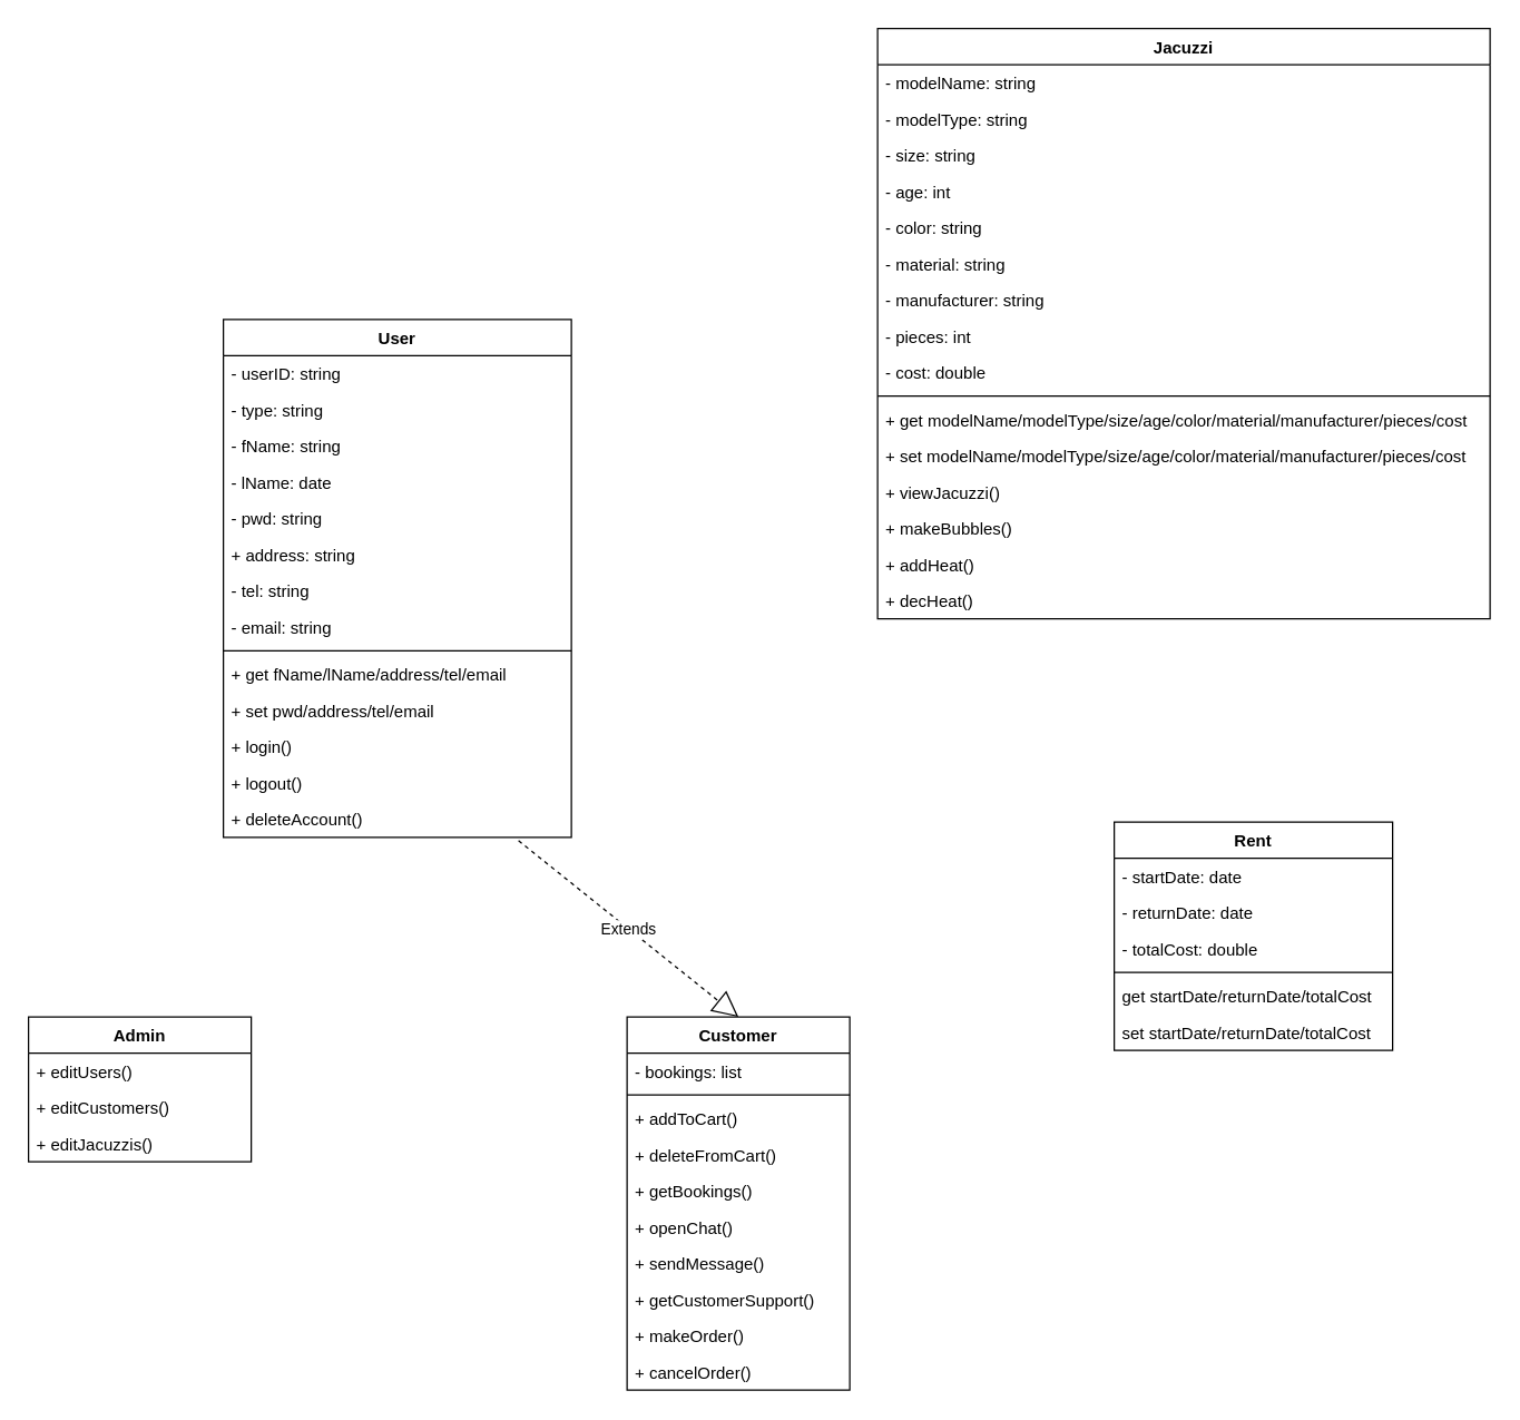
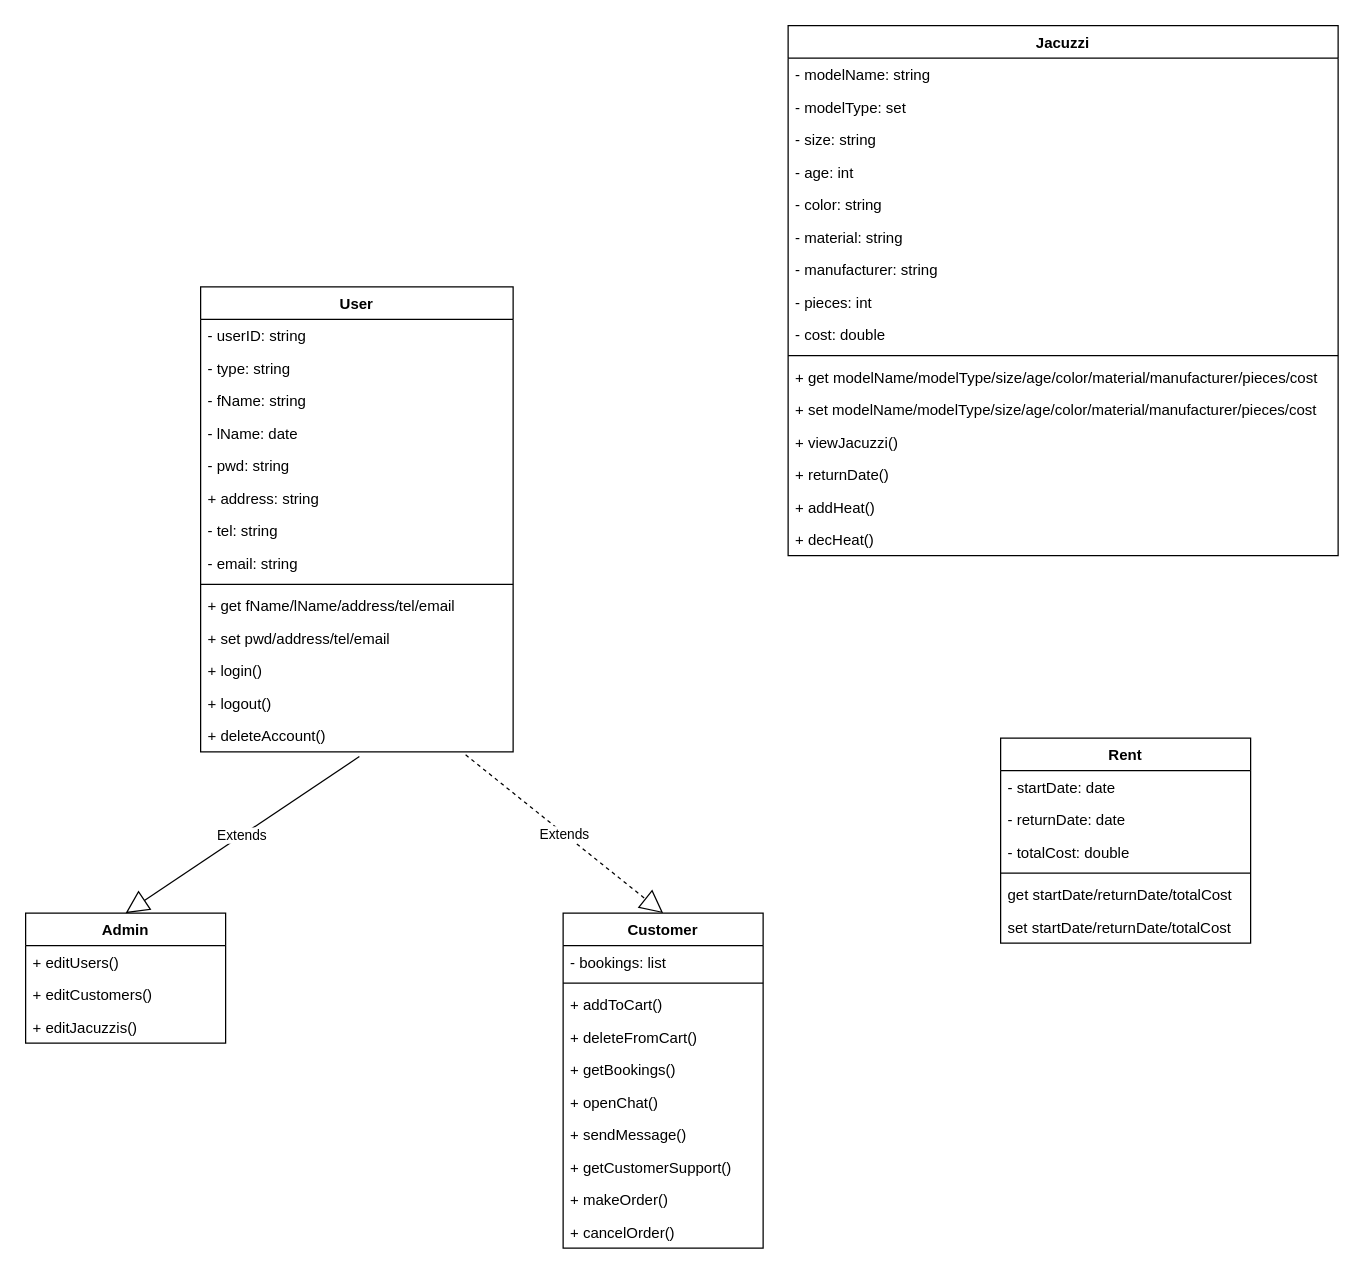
  <mxCell id="0" />
  <mxCell id="1" parent="0" />
  <mxCell id="2" value="Jacuzzi" style="swimlane;fontStyle=1;align=center;verticalAlign=top;childLayout=stackLayout;horizontal=1;startSize=26;horizontalStack=0;resizeParent=1;resizeParentMax=0;resizeLast=0;collapsible=1;marginBottom=0;" vertex="1" parent="1"><mxGeometry x="630" y="20" width="440" height="424" as="geometry" /></mxCell>
  <mxCell id="3" value="- modelName: string" style="text;strokeColor=none;fillColor=none;align=left;verticalAlign=top;spacingLeft=4;spacingRight=4;overflow=hidden;rotatable=0;points=[[0,0.5],[1,0.5]];portConstraint=eastwest;" vertex="1" parent="2"><mxGeometry y="26" width="440" height="26" as="geometry" /></mxCell>
- <mxCell id="4" value="- modelType: string" style="text;strokeColor=none;fillColor=none;align=left;verticalAlign=top;spacingLeft=4;spacingRight=4;overflow=hidden;rotatable=0;points=[[0,0.5],[1,0.5]];portConstraint=eastwest;" vertex="1" parent="2"><mxGeometry y="52" width="440" height="26" as="geometry" /></mxCell>
+ <mxCell id="4" value="- modelType: set" style="text;strokeColor=none;fillColor=none;align=left;verticalAlign=top;spacingLeft=4;spacingRight=4;overflow=hidden;rotatable=0;points=[[0,0.5],[1,0.5]];portConstraint=eastwest;" vertex="1" parent="2"><mxGeometry y="52" width="440" height="26" as="geometry" /></mxCell>
  <mxCell id="5" value="- size: string" style="text;strokeColor=none;fillColor=none;align=left;verticalAlign=top;spacingLeft=4;spacingRight=4;overflow=hidden;rotatable=0;points=[[0,0.5],[1,0.5]];portConstraint=eastwest;" vertex="1" parent="2"><mxGeometry y="78" width="440" height="26" as="geometry" /></mxCell>
  <mxCell id="6" value="- age: int" style="text;strokeColor=none;fillColor=none;align=left;verticalAlign=top;spacingLeft=4;spacingRight=4;overflow=hidden;rotatable=0;points=[[0,0.5],[1,0.5]];portConstraint=eastwest;" vertex="1" parent="2"><mxGeometry y="104" width="440" height="26" as="geometry" /></mxCell>
  <mxCell id="7" value="- color: string" style="text;strokeColor=none;fillColor=none;align=left;verticalAlign=top;spacingLeft=4;spacingRight=4;overflow=hidden;rotatable=0;points=[[0,0.5],[1,0.5]];portConstraint=eastwest;" vertex="1" parent="2"><mxGeometry y="130" width="440" height="26" as="geometry" /></mxCell>
  <mxCell id="8" value="- material: string" style="text;strokeColor=none;fillColor=none;align=left;verticalAlign=top;spacingLeft=4;spacingRight=4;overflow=hidden;rotatable=0;points=[[0,0.5],[1,0.5]];portConstraint=eastwest;" vertex="1" parent="2"><mxGeometry y="156" width="440" height="26" as="geometry" /></mxCell>
  <mxCell id="9" value="- manufacturer: string" style="text;strokeColor=none;fillColor=none;align=left;verticalAlign=top;spacingLeft=4;spacingRight=4;overflow=hidden;rotatable=0;points=[[0,0.5],[1,0.5]];portConstraint=eastwest;" vertex="1" parent="2"><mxGeometry y="182" width="440" height="26" as="geometry" /></mxCell>
  <mxCell id="10" value="- pieces: int" style="text;strokeColor=none;fillColor=none;align=left;verticalAlign=top;spacingLeft=4;spacingRight=4;overflow=hidden;rotatable=0;points=[[0,0.5],[1,0.5]];portConstraint=eastwest;" vertex="1" parent="2"><mxGeometry y="208" width="440" height="26" as="geometry" /></mxCell>
  <mxCell id="11" value="- cost: double" style="text;strokeColor=none;fillColor=none;align=left;verticalAlign=top;spacingLeft=4;spacingRight=4;overflow=hidden;rotatable=0;points=[[0,0.5],[1,0.5]];portConstraint=eastwest;" vertex="1" parent="2"><mxGeometry y="234" width="440" height="26" as="geometry" /></mxCell>
  <mxCell id="12" value="" style="line;strokeWidth=1;fillColor=none;align=left;verticalAlign=middle;spacingTop=-1;spacingLeft=3;spacingRight=3;rotatable=0;labelPosition=right;points=[];portConstraint=eastwest;" vertex="1" parent="2"><mxGeometry y="260" width="440" height="8" as="geometry" /></mxCell>
  <mxCell id="13" value="+ get modelName/modelType/size/age/color/material/manufacturer/pieces/cost" style="text;strokeColor=none;fillColor=none;align=left;verticalAlign=top;spacingLeft=4;spacingRight=4;overflow=hidden;rotatable=0;points=[[0,0.5],[1,0.5]];portConstraint=eastwest;" vertex="1" parent="2"><mxGeometry y="268" width="440" height="26" as="geometry" /></mxCell>
  <mxCell id="14" value="+ set modelName/modelType/size/age/color/material/manufacturer/pieces/cost" style="text;strokeColor=none;fillColor=none;align=left;verticalAlign=top;spacingLeft=4;spacingRight=4;overflow=hidden;rotatable=0;points=[[0,0.5],[1,0.5]];portConstraint=eastwest;" vertex="1" parent="2"><mxGeometry y="294" width="440" height="26" as="geometry" /></mxCell>
  <mxCell id="15" value="+ viewJacuzzi() " style="text;strokeColor=none;fillColor=none;align=left;verticalAlign=top;spacingLeft=4;spacingRight=4;overflow=hidden;rotatable=0;points=[[0,0.5],[1,0.5]];portConstraint=eastwest;" vertex="1" parent="2"><mxGeometry y="320" width="440" height="26" as="geometry" /></mxCell>
- <mxCell id="16" value="+ makeBubbles() " style="text;strokeColor=none;fillColor=none;align=left;verticalAlign=top;spacingLeft=4;spacingRight=4;overflow=hidden;rotatable=0;points=[[0,0.5],[1,0.5]];portConstraint=eastwest;" vertex="1" parent="2"><mxGeometry y="346" width="440" height="26" as="geometry" /></mxCell>
+ <mxCell id="16" value="+ returnDate() " style="text;strokeColor=none;fillColor=none;align=left;verticalAlign=top;spacingLeft=4;spacingRight=4;overflow=hidden;rotatable=0;points=[[0,0.5],[1,0.5]];portConstraint=eastwest;" vertex="1" parent="2"><mxGeometry y="346" width="440" height="26" as="geometry" /></mxCell>
  <mxCell id="17" value="+ addHeat() " style="text;strokeColor=none;fillColor=none;align=left;verticalAlign=top;spacingLeft=4;spacingRight=4;overflow=hidden;rotatable=0;points=[[0,0.5],[1,0.5]];portConstraint=eastwest;" vertex="1" parent="2"><mxGeometry y="372" width="440" height="26" as="geometry" /></mxCell>
  <mxCell id="18" value="+ decHeat() " style="text;strokeColor=none;fillColor=none;align=left;verticalAlign=top;spacingLeft=4;spacingRight=4;overflow=hidden;rotatable=0;points=[[0,0.5],[1,0.5]];portConstraint=eastwest;" vertex="1" parent="2"><mxGeometry y="398" width="440" height="26" as="geometry" /></mxCell>
  <mxCell id="19" value="User" style="swimlane;fontStyle=1;align=center;verticalAlign=top;childLayout=stackLayout;horizontal=1;startSize=26;horizontalStack=0;resizeParent=1;resizeParentMax=0;resizeLast=0;collapsible=1;marginBottom=0;" vertex="1" parent="1"><mxGeometry x="160" y="229" width="250" height="372" as="geometry" /></mxCell>
  <mxCell id="20" value="- userID: string" style="text;strokeColor=none;fillColor=none;align=left;verticalAlign=top;spacingLeft=4;spacingRight=4;overflow=hidden;rotatable=0;points=[[0,0.5],[1,0.5]];portConstraint=eastwest;" vertex="1" parent="19"><mxGeometry y="26" width="250" height="26" as="geometry" /></mxCell>
  <mxCell id="21" value="- type: string" style="text;strokeColor=none;fillColor=none;align=left;verticalAlign=top;spacingLeft=4;spacingRight=4;overflow=hidden;rotatable=0;points=[[0,0.5],[1,0.5]];portConstraint=eastwest;" vertex="1" parent="19"><mxGeometry y="52" width="250" height="26" as="geometry" /></mxCell>
  <mxCell id="22" value="- fName: string" style="text;strokeColor=none;fillColor=none;align=left;verticalAlign=top;spacingLeft=4;spacingRight=4;overflow=hidden;rotatable=0;points=[[0,0.5],[1,0.5]];portConstraint=eastwest;" vertex="1" parent="19"><mxGeometry y="78" width="250" height="26" as="geometry" /></mxCell>
  <mxCell id="23" value="- lName: date" style="text;strokeColor=none;fillColor=none;align=left;verticalAlign=top;spacingLeft=4;spacingRight=4;overflow=hidden;rotatable=0;points=[[0,0.5],[1,0.5]];portConstraint=eastwest;" vertex="1" parent="19"><mxGeometry y="104" width="250" height="26" as="geometry" /></mxCell>
  <mxCell id="24" value="- pwd: string" style="text;strokeColor=none;fillColor=none;align=left;verticalAlign=top;spacingLeft=4;spacingRight=4;overflow=hidden;rotatable=0;points=[[0,0.5],[1,0.5]];portConstraint=eastwest;" vertex="1" parent="19"><mxGeometry y="130" width="250" height="26" as="geometry" /></mxCell>
  <mxCell id="25" value="+ address: string" style="text;strokeColor=none;fillColor=none;align=left;verticalAlign=top;spacingLeft=4;spacingRight=4;overflow=hidden;rotatable=0;points=[[0,0.5],[1,0.5]];portConstraint=eastwest;" vertex="1" parent="19"><mxGeometry y="156" width="250" height="26" as="geometry" /></mxCell>
  <mxCell id="26" value="- tel: string" style="text;strokeColor=none;fillColor=none;align=left;verticalAlign=top;spacingLeft=4;spacingRight=4;overflow=hidden;rotatable=0;points=[[0,0.5],[1,0.5]];portConstraint=eastwest;" vertex="1" parent="19"><mxGeometry y="182" width="250" height="26" as="geometry" /></mxCell>
  <mxCell id="27" value="- email: string" style="text;strokeColor=none;fillColor=none;align=left;verticalAlign=top;spacingLeft=4;spacingRight=4;overflow=hidden;rotatable=0;points=[[0,0.5],[1,0.5]];portConstraint=eastwest;" vertex="1" parent="19"><mxGeometry y="208" width="250" height="26" as="geometry" /></mxCell>
  <mxCell id="28" value="" style="line;strokeWidth=1;fillColor=none;align=left;verticalAlign=middle;spacingTop=-1;spacingLeft=3;spacingRight=3;rotatable=0;labelPosition=right;points=[];portConstraint=eastwest;" vertex="1" parent="19"><mxGeometry y="234" width="250" height="8" as="geometry" /></mxCell>
  <mxCell id="29" value="+ get fName/lName/address/tel/email" style="text;strokeColor=none;fillColor=none;align=left;verticalAlign=top;spacingLeft=4;spacingRight=4;overflow=hidden;rotatable=0;points=[[0,0.5],[1,0.5]];portConstraint=eastwest;" vertex="1" parent="19"><mxGeometry y="242" width="250" height="26" as="geometry" /></mxCell>
  <mxCell id="30" value="+ set pwd/address/tel/email" style="text;strokeColor=none;fillColor=none;align=left;verticalAlign=top;spacingLeft=4;spacingRight=4;overflow=hidden;rotatable=0;points=[[0,0.5],[1,0.5]];portConstraint=eastwest;" vertex="1" parent="19"><mxGeometry y="268" width="250" height="26" as="geometry" /></mxCell>
  <mxCell id="31" value="+ login()" style="text;strokeColor=none;fillColor=none;align=left;verticalAlign=top;spacingLeft=4;spacingRight=4;overflow=hidden;rotatable=0;points=[[0,0.5],[1,0.5]];portConstraint=eastwest;" vertex="1" parent="19"><mxGeometry y="294" width="250" height="26" as="geometry" /></mxCell>
  <mxCell id="32" value="+ logout()" style="text;strokeColor=none;fillColor=none;align=left;verticalAlign=top;spacingLeft=4;spacingRight=4;overflow=hidden;rotatable=0;points=[[0,0.5],[1,0.5]];portConstraint=eastwest;" vertex="1" parent="19"><mxGeometry y="320" width="250" height="26" as="geometry" /></mxCell>
  <mxCell id="33" value="+ deleteAccount()" style="text;strokeColor=none;fillColor=none;align=left;verticalAlign=top;spacingLeft=4;spacingRight=4;overflow=hidden;rotatable=0;points=[[0,0.5],[1,0.5]];portConstraint=eastwest;" vertex="1" parent="19"><mxGeometry y="346" width="250" height="26" as="geometry" /></mxCell>
  <mxCell id="34" value="Customer" style="swimlane;fontStyle=1;align=center;verticalAlign=top;childLayout=stackLayout;horizontal=1;startSize=26;horizontalStack=0;resizeParent=1;resizeParentMax=0;resizeLast=0;collapsible=1;marginBottom=0;" vertex="1" parent="1"><mxGeometry x="450" y="730" width="160" height="268" as="geometry" /></mxCell>
  <mxCell id="35" value="- bookings: list" style="text;strokeColor=none;fillColor=none;align=left;verticalAlign=top;spacingLeft=4;spacingRight=4;overflow=hidden;rotatable=0;points=[[0,0.5],[1,0.5]];portConstraint=eastwest;" vertex="1" parent="34"><mxGeometry y="26" width="160" height="26" as="geometry" /></mxCell>
  <mxCell id="36" value="" style="line;strokeWidth=1;fillColor=none;align=left;verticalAlign=middle;spacingTop=-1;spacingLeft=3;spacingRight=3;rotatable=0;labelPosition=right;points=[];portConstraint=eastwest;" vertex="1" parent="34"><mxGeometry y="52" width="160" height="8" as="geometry" /></mxCell>
  <mxCell id="37" value="+ addToCart()" style="text;strokeColor=none;fillColor=none;align=left;verticalAlign=top;spacingLeft=4;spacingRight=4;overflow=hidden;rotatable=0;points=[[0,0.5],[1,0.5]];portConstraint=eastwest;" vertex="1" parent="34"><mxGeometry y="60" width="160" height="26" as="geometry" /></mxCell>
  <mxCell id="38" value="+ deleteFromCart()" style="text;strokeColor=none;fillColor=none;align=left;verticalAlign=top;spacingLeft=4;spacingRight=4;overflow=hidden;rotatable=0;points=[[0,0.5],[1,0.5]];portConstraint=eastwest;" vertex="1" parent="34"><mxGeometry y="86" width="160" height="26" as="geometry" /></mxCell>
  <mxCell id="39" value="+ getBookings()" style="text;strokeColor=none;fillColor=none;align=left;verticalAlign=top;spacingLeft=4;spacingRight=4;overflow=hidden;rotatable=0;points=[[0,0.5],[1,0.5]];portConstraint=eastwest;" vertex="1" parent="34"><mxGeometry y="112" width="160" height="26" as="geometry" /></mxCell>
  <mxCell id="40" value="+ openChat()" style="text;strokeColor=none;fillColor=none;align=left;verticalAlign=top;spacingLeft=4;spacingRight=4;overflow=hidden;rotatable=0;points=[[0,0.5],[1,0.5]];portConstraint=eastwest;" vertex="1" parent="34"><mxGeometry y="138" width="160" height="26" as="geometry" /></mxCell>
  <mxCell id="41" value="+ sendMessage()" style="text;strokeColor=none;fillColor=none;align=left;verticalAlign=top;spacingLeft=4;spacingRight=4;overflow=hidden;rotatable=0;points=[[0,0.5],[1,0.5]];portConstraint=eastwest;" vertex="1" parent="34"><mxGeometry y="164" width="160" height="26" as="geometry" /></mxCell>
  <mxCell id="42" value="+ getCustomerSupport()" style="text;strokeColor=none;fillColor=none;align=left;verticalAlign=top;spacingLeft=4;spacingRight=4;overflow=hidden;rotatable=0;points=[[0,0.5],[1,0.5]];portConstraint=eastwest;" vertex="1" parent="34"><mxGeometry y="190" width="160" height="26" as="geometry" /></mxCell>
  <mxCell id="43" value="+ makeOrder()" style="text;strokeColor=none;fillColor=none;align=left;verticalAlign=top;spacingLeft=4;spacingRight=4;overflow=hidden;rotatable=0;points=[[0,0.5],[1,0.5]];portConstraint=eastwest;" vertex="1" parent="34"><mxGeometry y="216" width="160" height="26" as="geometry" /></mxCell>
  <mxCell id="44" value="+ cancelOrder()" style="text;strokeColor=none;fillColor=none;align=left;verticalAlign=top;spacingLeft=4;spacingRight=4;overflow=hidden;rotatable=0;points=[[0,0.5],[1,0.5]];portConstraint=eastwest;" vertex="1" parent="34"><mxGeometry y="242" width="160" height="26" as="geometry" /></mxCell>
  <mxCell id="45" value="Admin" style="swimlane;fontStyle=1;align=center;verticalAlign=top;childLayout=stackLayout;horizontal=1;startSize=26;horizontalStack=0;resizeParent=1;resizeParentMax=0;resizeLast=0;collapsible=1;marginBottom=0;" vertex="1" parent="1"><mxGeometry x="20" y="730" width="160" height="104" as="geometry" /></mxCell>
  <mxCell id="46" value="+ editUsers()" style="text;strokeColor=none;fillColor=none;align=left;verticalAlign=top;spacingLeft=4;spacingRight=4;overflow=hidden;rotatable=0;points=[[0,0.5],[1,0.5]];portConstraint=eastwest;" vertex="1" parent="45"><mxGeometry y="26" width="160" height="26" as="geometry" /></mxCell>
  <mxCell id="47" value="+ editCustomers()" style="text;strokeColor=none;fillColor=none;align=left;verticalAlign=top;spacingLeft=4;spacingRight=4;overflow=hidden;rotatable=0;points=[[0,0.5],[1,0.5]];portConstraint=eastwest;" vertex="1" parent="45"><mxGeometry y="52" width="160" height="26" as="geometry" /></mxCell>
  <mxCell id="48" value="+ editJacuzzis()" style="text;strokeColor=none;fillColor=none;align=left;verticalAlign=top;spacingLeft=4;spacingRight=4;overflow=hidden;rotatable=0;points=[[0,0.5],[1,0.5]];portConstraint=eastwest;" vertex="1" parent="45"><mxGeometry y="78" width="160" height="26" as="geometry" /></mxCell>
  <mxCell id="49" value="Extends" style="endArrow=block;endSize=16;endFill=0;html=1;rounded=0;entryX=0.5;entryY=0;entryDx=0;entryDy=0;exitX=0.848;exitY=1.091;exitDx=0;exitDy=0;exitPerimeter=0;dashed=1;" edge="1" parent="1" source="33" target="34"><mxGeometry width="160" relative="1" as="geometry"><mxPoint x="520" y="650" as="sourcePoint" /><mxPoint y="650" as="targetPoint" x="360" /></mxGeometry></mxCell>
+ <mxCell id="50" value="Extends" style="endArrow=block;endSize=16;endFill=0;html=1;rounded=0;entryX=0.5;entryY=0;entryDx=0;entryDy=0;exitX=0.508;exitY=1.145;exitDx=0;exitDy=0;exitPerimeter=0;" edge="1" parent="1" source="33" target="45"><mxGeometry width="160" relative="1" as="geometry"><mxPoint x="310" y="680" as="sourcePoint" /><mxPoint x="150" y="680" as="targetPoint" /></mxGeometry></mxCell>
  <mxCell id="51" value="Rent" style="swimlane;fontStyle=1;align=center;verticalAlign=top;childLayout=stackLayout;horizontal=1;startSize=26;horizontalStack=0;resizeParent=1;resizeParentMax=0;resizeLast=0;collapsible=1;marginBottom=0;" vertex="1" parent="1"><mxGeometry x="800" y="590" width="200" height="164" as="geometry" /></mxCell>
  <mxCell id="52" value="- startDate: date" style="text;strokeColor=none;fillColor=none;align=left;verticalAlign=top;spacingLeft=4;spacingRight=4;overflow=hidden;rotatable=0;points=[[0,0.5],[1,0.5]];portConstraint=eastwest;" vertex="1" parent="51"><mxGeometry y="26" width="200" height="26" as="geometry" /></mxCell>
  <mxCell id="53" value="- returnDate: date" style="text;strokeColor=none;fillColor=none;align=left;verticalAlign=top;spacingLeft=4;spacingRight=4;overflow=hidden;rotatable=0;points=[[0,0.5],[1,0.5]];portConstraint=eastwest;" vertex="1" parent="51"><mxGeometry y="52" width="200" height="26" as="geometry" /></mxCell>
  <mxCell id="54" value="- totalCost: double" style="text;strokeColor=none;fillColor=none;align=left;verticalAlign=top;spacingLeft=4;spacingRight=4;overflow=hidden;rotatable=0;points=[[0,0.5],[1,0.5]];portConstraint=eastwest;" vertex="1" parent="51"><mxGeometry y="78" width="200" height="26" as="geometry" /></mxCell>
  <mxCell id="55" value="" style="line;strokeWidth=1;fillColor=none;align=left;verticalAlign=middle;spacingTop=-1;spacingLeft=3;spacingRight=3;rotatable=0;labelPosition=right;points=[];portConstraint=eastwest;" vertex="1" parent="51"><mxGeometry y="104" width="200" height="8" as="geometry" /></mxCell>
  <mxCell id="56" value="get startDate/returnDate/totalCost" style="text;strokeColor=none;fillColor=none;align=left;verticalAlign=top;spacingLeft=4;spacingRight=4;overflow=hidden;rotatable=0;points=[[0,0.5],[1,0.5]];portConstraint=eastwest;" vertex="1" parent="51"><mxGeometry y="112" width="200" height="26" as="geometry" /></mxCell>
  <mxCell id="57" value="set startDate/returnDate/totalCost" style="text;strokeColor=none;fillColor=none;align=left;verticalAlign=top;spacingLeft=4;spacingRight=4;overflow=hidden;rotatable=0;points=[[0,0.5],[1,0.5]];portConstraint=eastwest;" vertex="1" parent="51"><mxGeometry y="138" width="200" height="26" as="geometry" /></mxCell>
